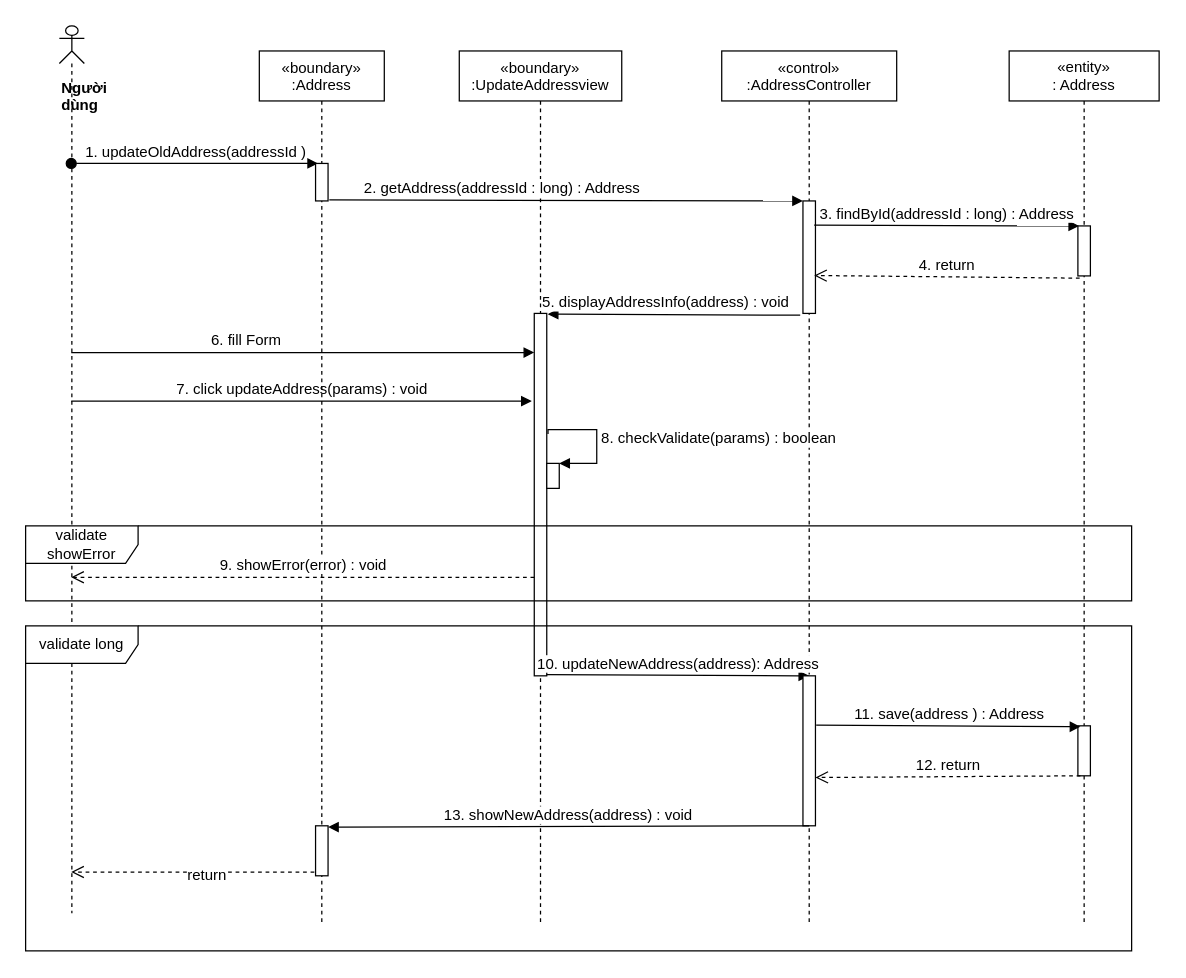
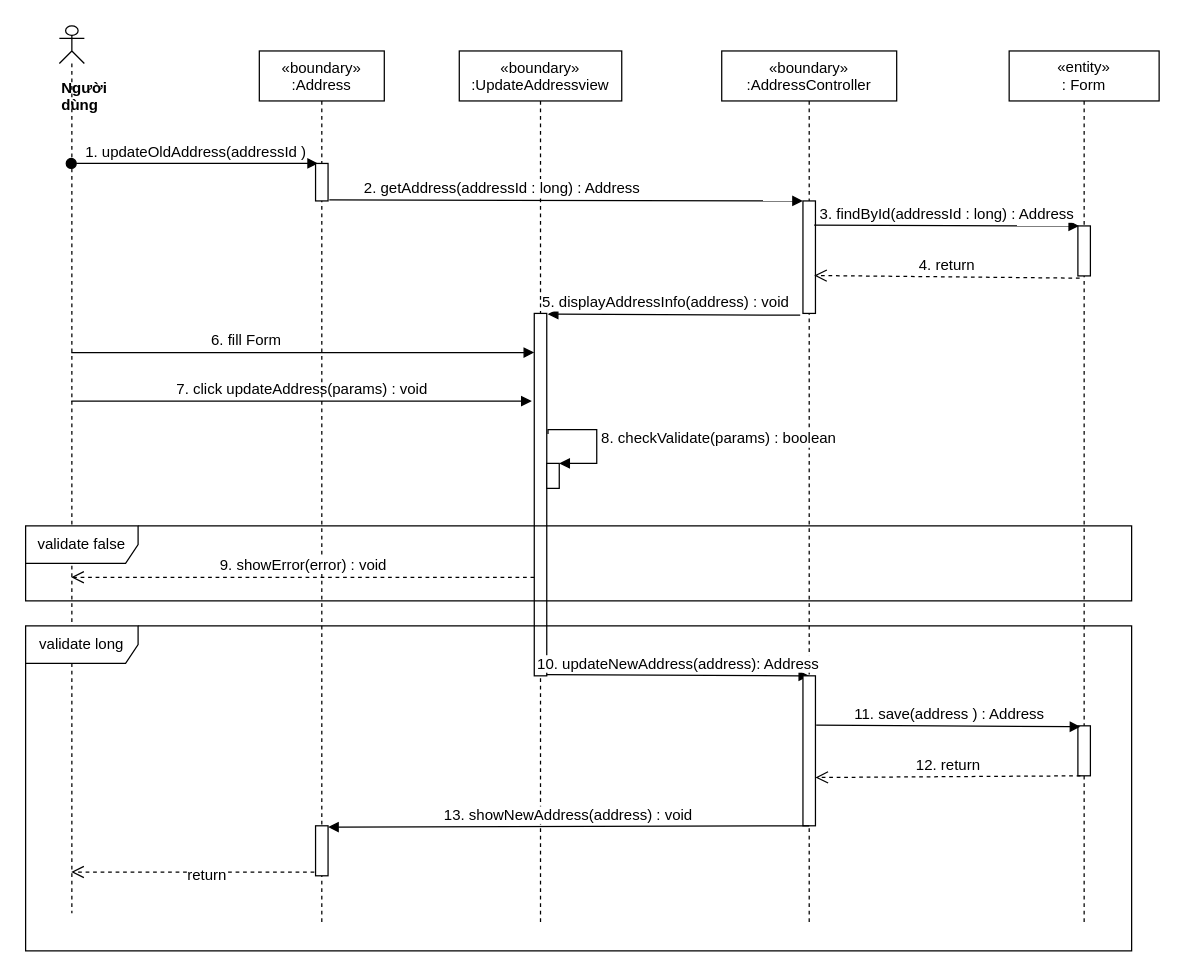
  <mxCell id="0" />
  <mxCell id="1" parent="0" />
  <mxCell id="2" value="«boundary»&#10;:UpdateAddressview" style="shape=umlLifeline;perimeter=lifelinePerimeter;container=1;collapsible=0;recursiveResize=0;rounded=0;shadow=0;strokeWidth=1;" parent="1" vertex="1"><mxGeometry x="367" y="40" width="130" height="700" as="geometry" /></mxCell>
  <mxCell id="3" value="" style="html=1;points=[];perimeter=orthogonalPerimeter;" parent="2" vertex="1"><mxGeometry x="60" y="210" width="10" height="290" as="geometry" /></mxCell>
- <mxCell id="4" value="«control»&#10;:AddressController" style="shape=umlLifeline;perimeter=lifelinePerimeter;container=1;collapsible=0;recursiveResize=0;rounded=0;shadow=0;strokeWidth=1;size=40;" parent="1" vertex="1"><mxGeometry x="577" y="40" width="140" height="700" as="geometry" /></mxCell>
+ <mxCell id="4" value="«boundary»&#10;:AddressController" style="shape=umlLifeline;perimeter=lifelinePerimeter;container=1;collapsible=0;recursiveResize=0;rounded=0;shadow=0;strokeWidth=1;size=40;" parent="1" vertex="1"><mxGeometry x="577" y="40" width="140" height="700" as="geometry" /></mxCell>
  <mxCell id="5" value="&lt;div&gt;&lt;b&gt;Người dùng&lt;/b&gt;&lt;/div&gt;" style="shape=umlLifeline;participant=umlActor;perimeter=lifelinePerimeter;whiteSpace=wrap;html=1;container=1;collapsible=0;recursiveResize=0;verticalAlign=top;spacingTop=36;outlineConnect=0;align=left;size=30;" parent="1" vertex="1"><mxGeometry x="47" y="20" width="20" height="710" as="geometry" /></mxCell>
  <mxCell id="6" value="&lt;font style=&quot;font-size: 12px&quot;&gt;1. updateOldAddress(addressId )&lt;/font&gt;" style="html=1;verticalAlign=bottom;startArrow=oval;startFill=1;endArrow=block;startSize=8;entryX=0.2;entryY=0;entryDx=0;entryDy=0;entryPerimeter=0;" parent="1" source="5" target="15" edge="1"><mxGeometry width="60" relative="1" as="geometry"><mxPoint x="427" y="200" as="sourcePoint" /><mxPoint x="487" y="200" as="targetPoint" /></mxGeometry></mxCell>
  <mxCell id="7" value="&lt;font style=&quot;font-size: 12px&quot;&gt;6. fill Form&amp;nbsp;&lt;/font&gt;" style="html=1;verticalAlign=bottom;endArrow=block;entryX=0;entryY=0.108;entryDx=0;entryDy=0;entryPerimeter=0;" parent="1" source="5" target="3" edge="1"><mxGeometry x="-0.242" width="80" relative="1" as="geometry"><mxPoint x="417" y="200" as="sourcePoint" /><mxPoint x="347" y="191" as="targetPoint" /><mxPoint x="1" as="offset" /></mxGeometry></mxCell>
  <mxCell id="8" value="&lt;font style=&quot;font-size: 12px&quot;&gt;7. click updateAddress(params) : void&lt;/font&gt;" style="html=1;verticalAlign=bottom;endArrow=block;entryX=-0.2;entryY=0.242;entryDx=0;entryDy=0;entryPerimeter=0;" parent="1" source="5" target="3" edge="1"><mxGeometry width="80" relative="1" as="geometry"><mxPoint x="417" y="300" as="sourcePoint" /><mxPoint x="425" y="330" as="targetPoint" /></mxGeometry></mxCell>
  <mxCell id="9" value="&lt;font style=&quot;font-size: 12px&quot;&gt;10. updateNewAddress(address): Address&lt;/font&gt;" style="html=1;verticalAlign=bottom;endArrow=block;entryX=0.5;entryY=0;entryDx=0;entryDy=0;entryPerimeter=0;startArrow=none;exitX=1;exitY=0.997;exitDx=0;exitDy=0;exitPerimeter=0;" parent="1" source="3" target="21" edge="1"><mxGeometry width="80" relative="1" as="geometry"><mxPoint x="507" y="460" as="sourcePoint" /><mxPoint x="497" y="300" as="targetPoint" /></mxGeometry></mxCell>
- <mxCell id="10" value="&lt;span&gt;«entity»&lt;br&gt;&lt;/span&gt;: Address" style="shape=umlLifeline;perimeter=lifelinePerimeter;whiteSpace=wrap;html=1;container=1;collapsible=0;recursiveResize=0;outlineConnect=0;" parent="1" vertex="1"><mxGeometry x="807" y="40" width="120" height="700" as="geometry" /></mxCell>
+ <mxCell id="10" value="&lt;span&gt;«entity»&lt;br&gt;&lt;/span&gt;: Form" style="shape=umlLifeline;perimeter=lifelinePerimeter;whiteSpace=wrap;html=1;container=1;collapsible=0;recursiveResize=0;outlineConnect=0;" parent="1" vertex="1"><mxGeometry x="807" y="40" width="120" height="700" as="geometry" /></mxCell>
  <mxCell id="11" value="" style="points=[];perimeter=orthogonalPerimeter;rounded=0;shadow=0;strokeWidth=1;" parent="10" vertex="1"><mxGeometry x="55" y="540" width="10" height="40" as="geometry" /></mxCell>
  <mxCell id="12" value="&lt;font style=&quot;font-size: 12px&quot;&gt;11. save(address ) : Address&lt;/font&gt;" style="html=1;verticalAlign=bottom;endArrow=block;exitX=1.06;exitY=0.328;exitDx=0;exitDy=0;exitPerimeter=0;entryX=0.2;entryY=0.02;entryDx=0;entryDy=0;entryPerimeter=0;" parent="1" source="21" target="11" edge="1"><mxGeometry width="80" relative="1" as="geometry"><mxPoint x="627" y="380" as="sourcePoint" /><mxPoint x="787" y="480" as="targetPoint" /></mxGeometry></mxCell>
  <mxCell id="13" value="&lt;font style=&quot;font-size: 12px&quot;&gt;12. return&lt;/font&gt;" style="html=1;verticalAlign=bottom;endArrow=open;dashed=1;endSize=8;entryX=1;entryY=0.678;entryDx=0;entryDy=0;entryPerimeter=0;exitX=0.2;exitY=1;exitDx=0;exitDy=0;exitPerimeter=0;" parent="1" source="11" target="21" edge="1"><mxGeometry relative="1" as="geometry"><mxPoint x="847" y="521" as="sourcePoint" /><mxPoint x="677" y="520" as="targetPoint" /></mxGeometry></mxCell>
  <mxCell id="14" value="«boundary»&#10;:Address" style="shape=umlLifeline;perimeter=lifelinePerimeter;container=1;collapsible=0;recursiveResize=0;rounded=0;shadow=0;strokeWidth=1;" parent="1" vertex="1"><mxGeometry x="207" y="40" width="100" height="700" as="geometry" /></mxCell>
  <mxCell id="15" value="" style="points=[];perimeter=orthogonalPerimeter;rounded=0;shadow=0;strokeWidth=1;" parent="14" vertex="1"><mxGeometry x="45" y="90" width="10" height="30" as="geometry" /></mxCell>
  <mxCell id="16" value=".&amp;nbsp;" style="html=1;verticalAlign=bottom;endArrow=block;exitX=1.1;exitY=0.975;exitDx=0;exitDy=0;exitPerimeter=0;" parent="1" source="15" target="25" edge="1"><mxGeometry width="80" relative="1" as="geometry"><mxPoint x="257" y="160" as="sourcePoint" /><mxPoint x="567" y="160" as="targetPoint" /></mxGeometry></mxCell>
  <mxCell id="17" value="&lt;font style=&quot;font-size: 12px&quot;&gt;2. getAddress(addressId : long) : Address&lt;/font&gt;" style="edgeLabel;html=1;align=center;verticalAlign=middle;resizable=0;points=[];" parent="16" vertex="1" connectable="0"><mxGeometry x="-0.344" y="-2" relative="1" as="geometry"><mxPoint x="14" y="-12" as="offset" /></mxGeometry></mxCell>
  <mxCell id="18" value="" style="html=1;points=[];perimeter=orthogonalPerimeter;" parent="1" vertex="1"><mxGeometry x="437" y="370" width="10" height="20" as="geometry" /></mxCell>
  <mxCell id="19" value="&lt;font style=&quot;font-size: 12px&quot;&gt;8. checkValidate(params) : boolean&lt;/font&gt;" style="edgeStyle=orthogonalEdgeStyle;html=1;align=left;spacingLeft=2;endArrow=block;rounded=0;entryX=1;entryY=0;exitX=1.1;exitY=0.333;exitDx=0;exitDy=0;exitPerimeter=0;" parent="1" source="3" target="18" edge="1"><mxGeometry relative="1" as="geometry"><mxPoint x="507" y="330" as="sourcePoint" /><Array as="points"><mxPoint x="477" y="343" /><mxPoint x="477" y="370" /></Array></mxGeometry></mxCell>
  <mxCell id="20" value="&lt;font style=&quot;font-size: 12px&quot;&gt;9. showError(error) : void&lt;/font&gt;" style="html=1;verticalAlign=bottom;endArrow=open;dashed=1;endSize=8;exitX=0;exitY=0.728;exitDx=0;exitDy=0;exitPerimeter=0;" parent="1" source="3" target="5" edge="1"><mxGeometry relative="1" as="geometry"><mxPoint x="374" y="370" as="sourcePoint" /><mxPoint x="417" y="310" as="targetPoint" /></mxGeometry></mxCell>
  <mxCell id="21" value="" style="points=[];perimeter=orthogonalPerimeter;rounded=0;shadow=0;strokeWidth=1;" parent="1" vertex="1"><mxGeometry x="642" y="540" width="10" height="120" as="geometry" /></mxCell>
  <mxCell id="22" value="" style="html=1;points=[];perimeter=orthogonalPerimeter;" parent="1" vertex="1"><mxGeometry x="252" y="660" width="10" height="40" as="geometry" /></mxCell>
  <mxCell id="23" value="" style="html=1;verticalAlign=bottom;endArrow=open;dashed=1;endSize=8;exitX=-0.1;exitY=0.925;exitDx=0;exitDy=0;exitPerimeter=0;" parent="1" source="22" target="5" edge="1"><mxGeometry relative="1" as="geometry"><mxPoint x="497" y="510" as="sourcePoint" /><mxPoint x="417" y="510" as="targetPoint" /></mxGeometry></mxCell>
  <mxCell id="24" value="return" style="edgeLabel;html=1;align=center;verticalAlign=middle;resizable=0;points=[];fontSize=12;" parent="23" vertex="1" connectable="0"><mxGeometry x="-0.105" y="2" relative="1" as="geometry"><mxPoint as="offset" /></mxGeometry></mxCell>
  <mxCell id="25" value="" style="html=1;points=[];perimeter=orthogonalPerimeter;" parent="1" vertex="1"><mxGeometry x="642" y="160" width="10" height="90" as="geometry" /></mxCell>
  <mxCell id="26" value="&lt;font style=&quot;font-size: 12px&quot;&gt;3. findById(addressId : long) : Address&lt;/font&gt;" style="html=1;verticalAlign=bottom;endArrow=block;entryX=0.1;entryY=0;entryDx=0;entryDy=0;entryPerimeter=0;exitX=0.9;exitY=0.216;exitDx=0;exitDy=0;exitPerimeter=0;" parent="1" source="25" target="27" edge="1"><mxGeometry width="80" relative="1" as="geometry"><mxPoint x="677" y="180" as="sourcePoint" /><mxPoint x="497" y="200" as="targetPoint" /></mxGeometry></mxCell>
  <mxCell id="27" value="" style="html=1;points=[];perimeter=orthogonalPerimeter;" parent="1" vertex="1"><mxGeometry x="862" y="180" width="10" height="40" as="geometry" /></mxCell>
  <mxCell id="28" value="&lt;font style=&quot;font-size: 12px&quot;&gt;4. return&lt;/font&gt;" style="html=1;verticalAlign=bottom;endArrow=open;dashed=1;endSize=8;exitX=0.14;exitY=1.045;exitDx=0;exitDy=0;exitPerimeter=0;entryX=0.9;entryY=0.663;entryDx=0;entryDy=0;entryPerimeter=0;" parent="1" source="27" target="25" edge="1"><mxGeometry relative="1" as="geometry"><mxPoint x="497" y="200" as="sourcePoint" /><mxPoint x="667" y="200" as="targetPoint" /></mxGeometry></mxCell>
  <mxCell id="29" value="validate long" style="shape=umlFrame;whiteSpace=wrap;html=1;width=90;height=30;" parent="1" vertex="1"><mxGeometry x="20" y="500" width="885" height="260" as="geometry" /></mxCell>
- <mxCell id="30" value="validate showError" style="shape=umlFrame;whiteSpace=wrap;html=1;width=90;height=30;" parent="1" vertex="1"><mxGeometry x="20" y="420" width="885" height="60" as="geometry" /></mxCell>
+ <mxCell id="30" value="validate false" style="shape=umlFrame;whiteSpace=wrap;html=1;width=90;height=30;" parent="1" vertex="1"><mxGeometry x="20" y="420" width="885" height="60" as="geometry" /></mxCell>
  <mxCell id="31" value="&lt;font style=&quot;font-size: 12px&quot;&gt;13. showNewAddress(address) : void&lt;/font&gt;" style="html=1;verticalAlign=bottom;endArrow=block;exitX=0.5;exitY=1;exitDx=0;exitDy=0;exitPerimeter=0;entryX=1;entryY=0.025;entryDx=0;entryDy=0;entryPerimeter=0;" parent="1" source="21" target="22" edge="1"><mxGeometry width="80" relative="1" as="geometry"><mxPoint x="377" y="440" as="sourcePoint" /><mxPoint x="267" y="550" as="targetPoint" /></mxGeometry></mxCell>
  <mxCell id="32" value="&lt;font style=&quot;font-size: 12px&quot;&gt;5. displayAddressInfo(address) : void&lt;/font&gt;" style="html=1;verticalAlign=bottom;endArrow=block;fontSize=13;entryX=1.08;entryY=0.002;entryDx=0;entryDy=0;entryPerimeter=0;exitX=-0.22;exitY=1.016;exitDx=0;exitDy=0;exitPerimeter=0;" edge="1" parent="1" source="25" target="3"><mxGeometry x="0.071" width="80" relative="1" as="geometry"><mxPoint x="517" y="250" as="sourcePoint" /><mxPoint x="597" y="250" as="targetPoint" /><mxPoint as="offset" /></mxGeometry></mxCell>
